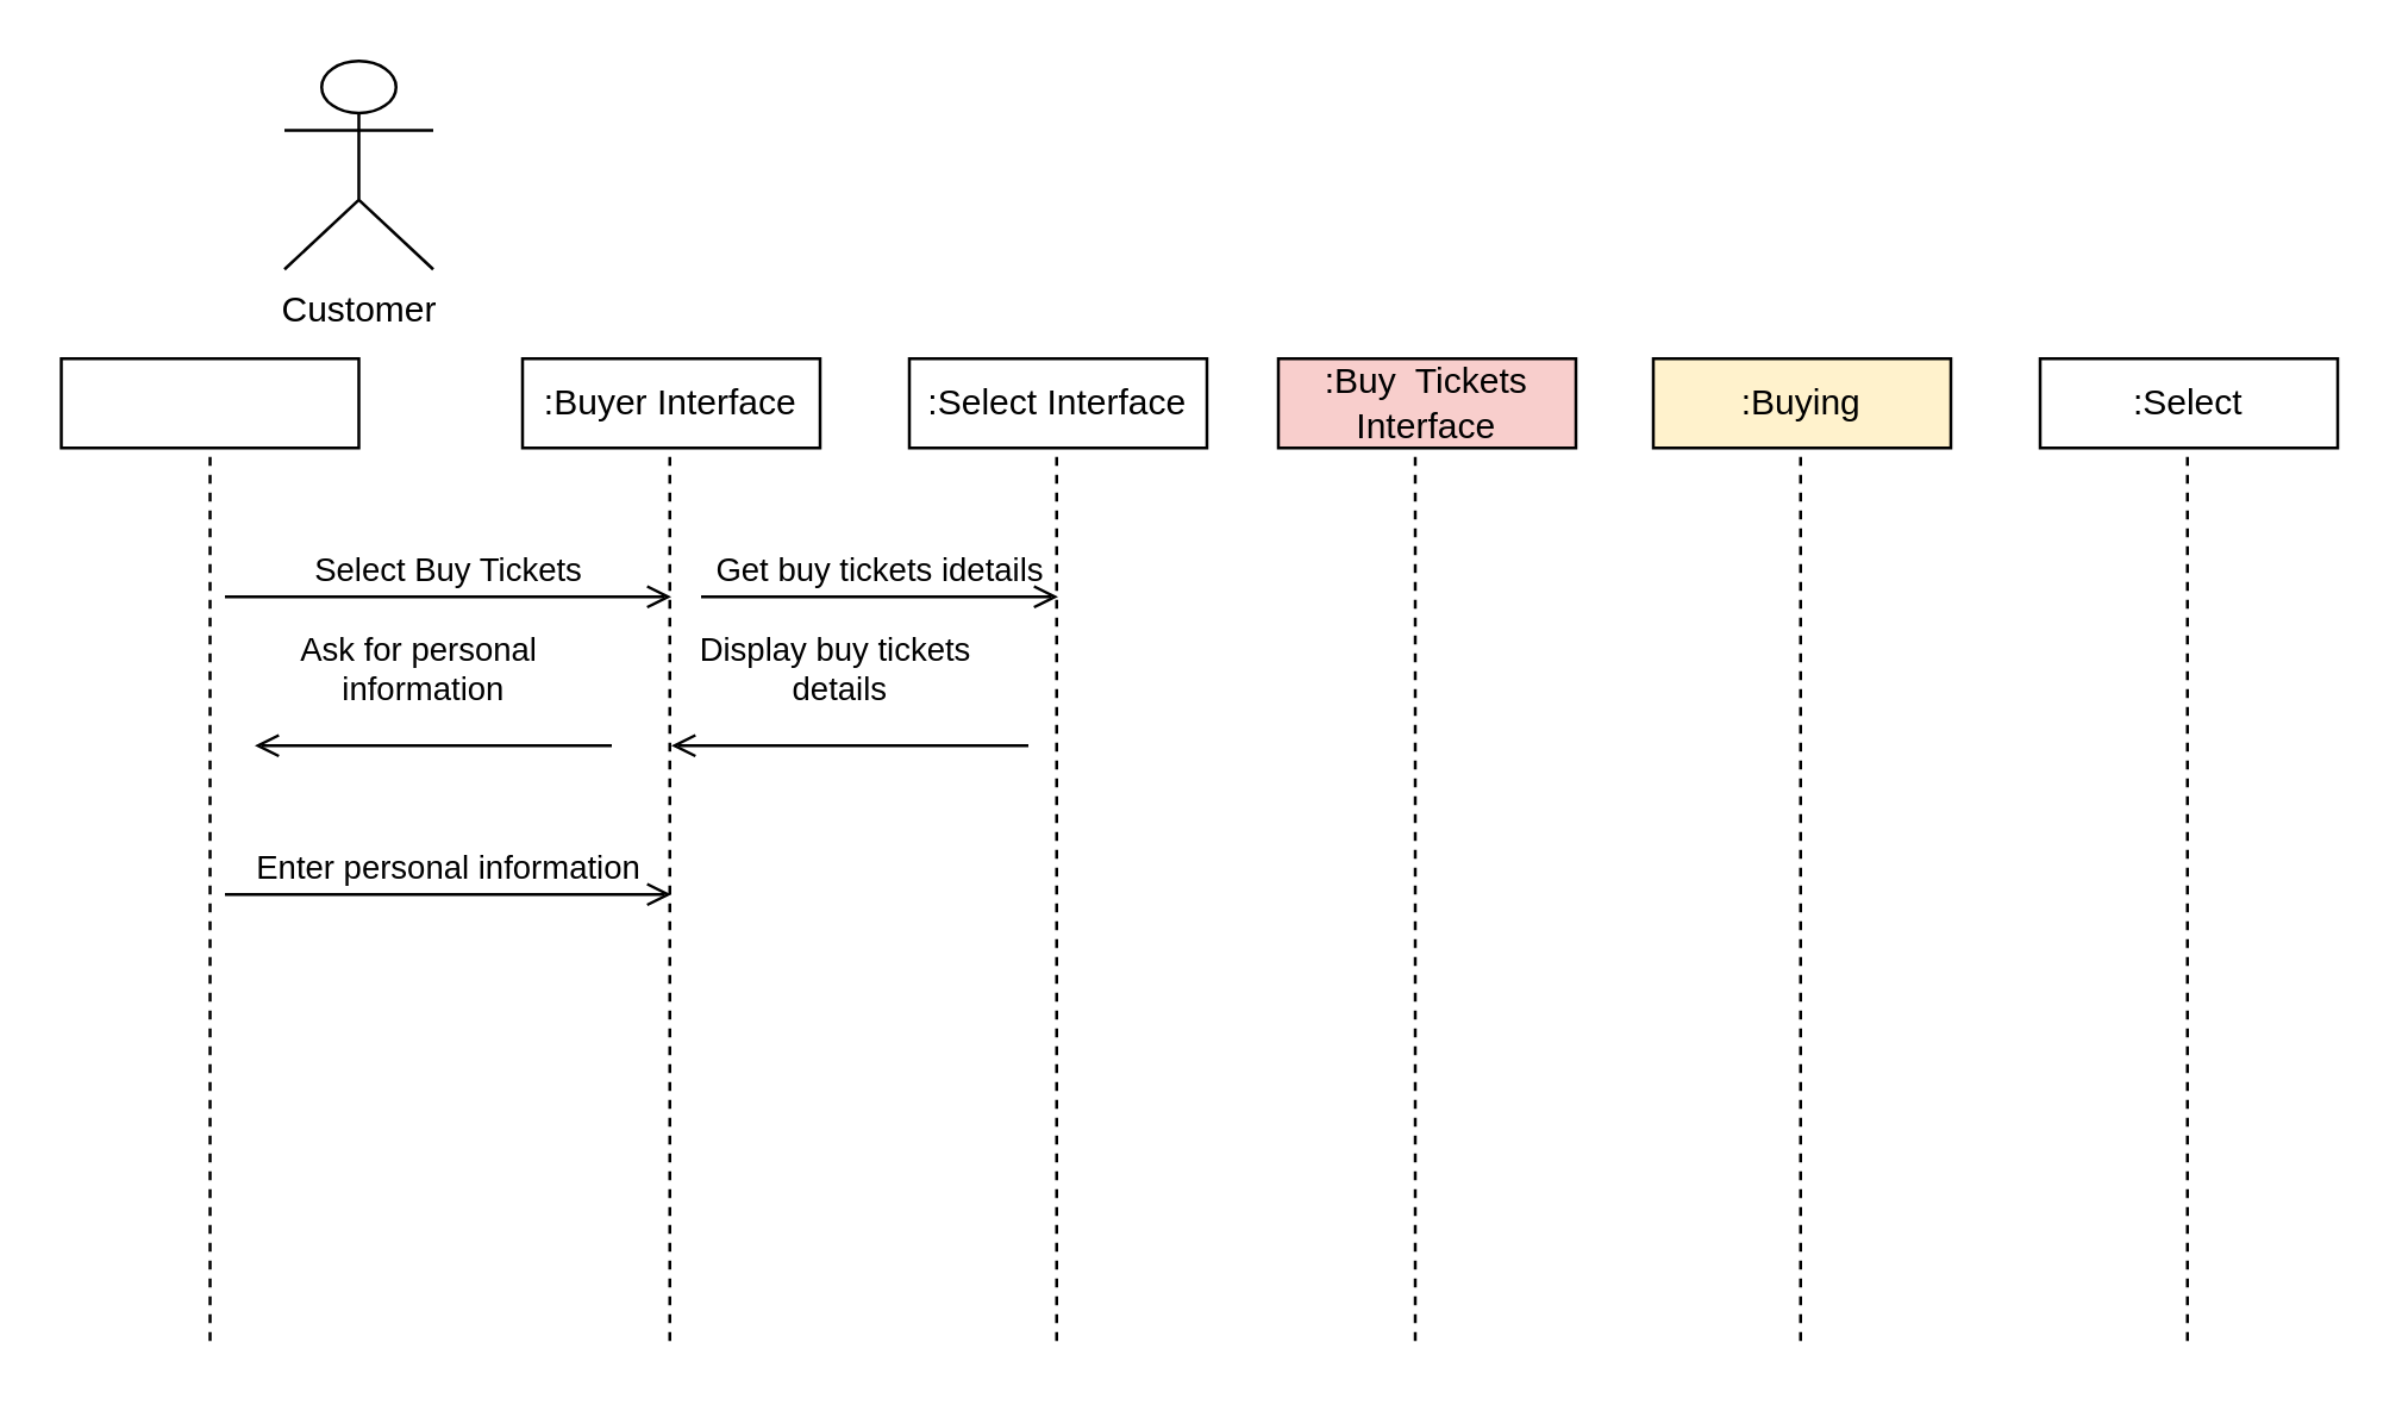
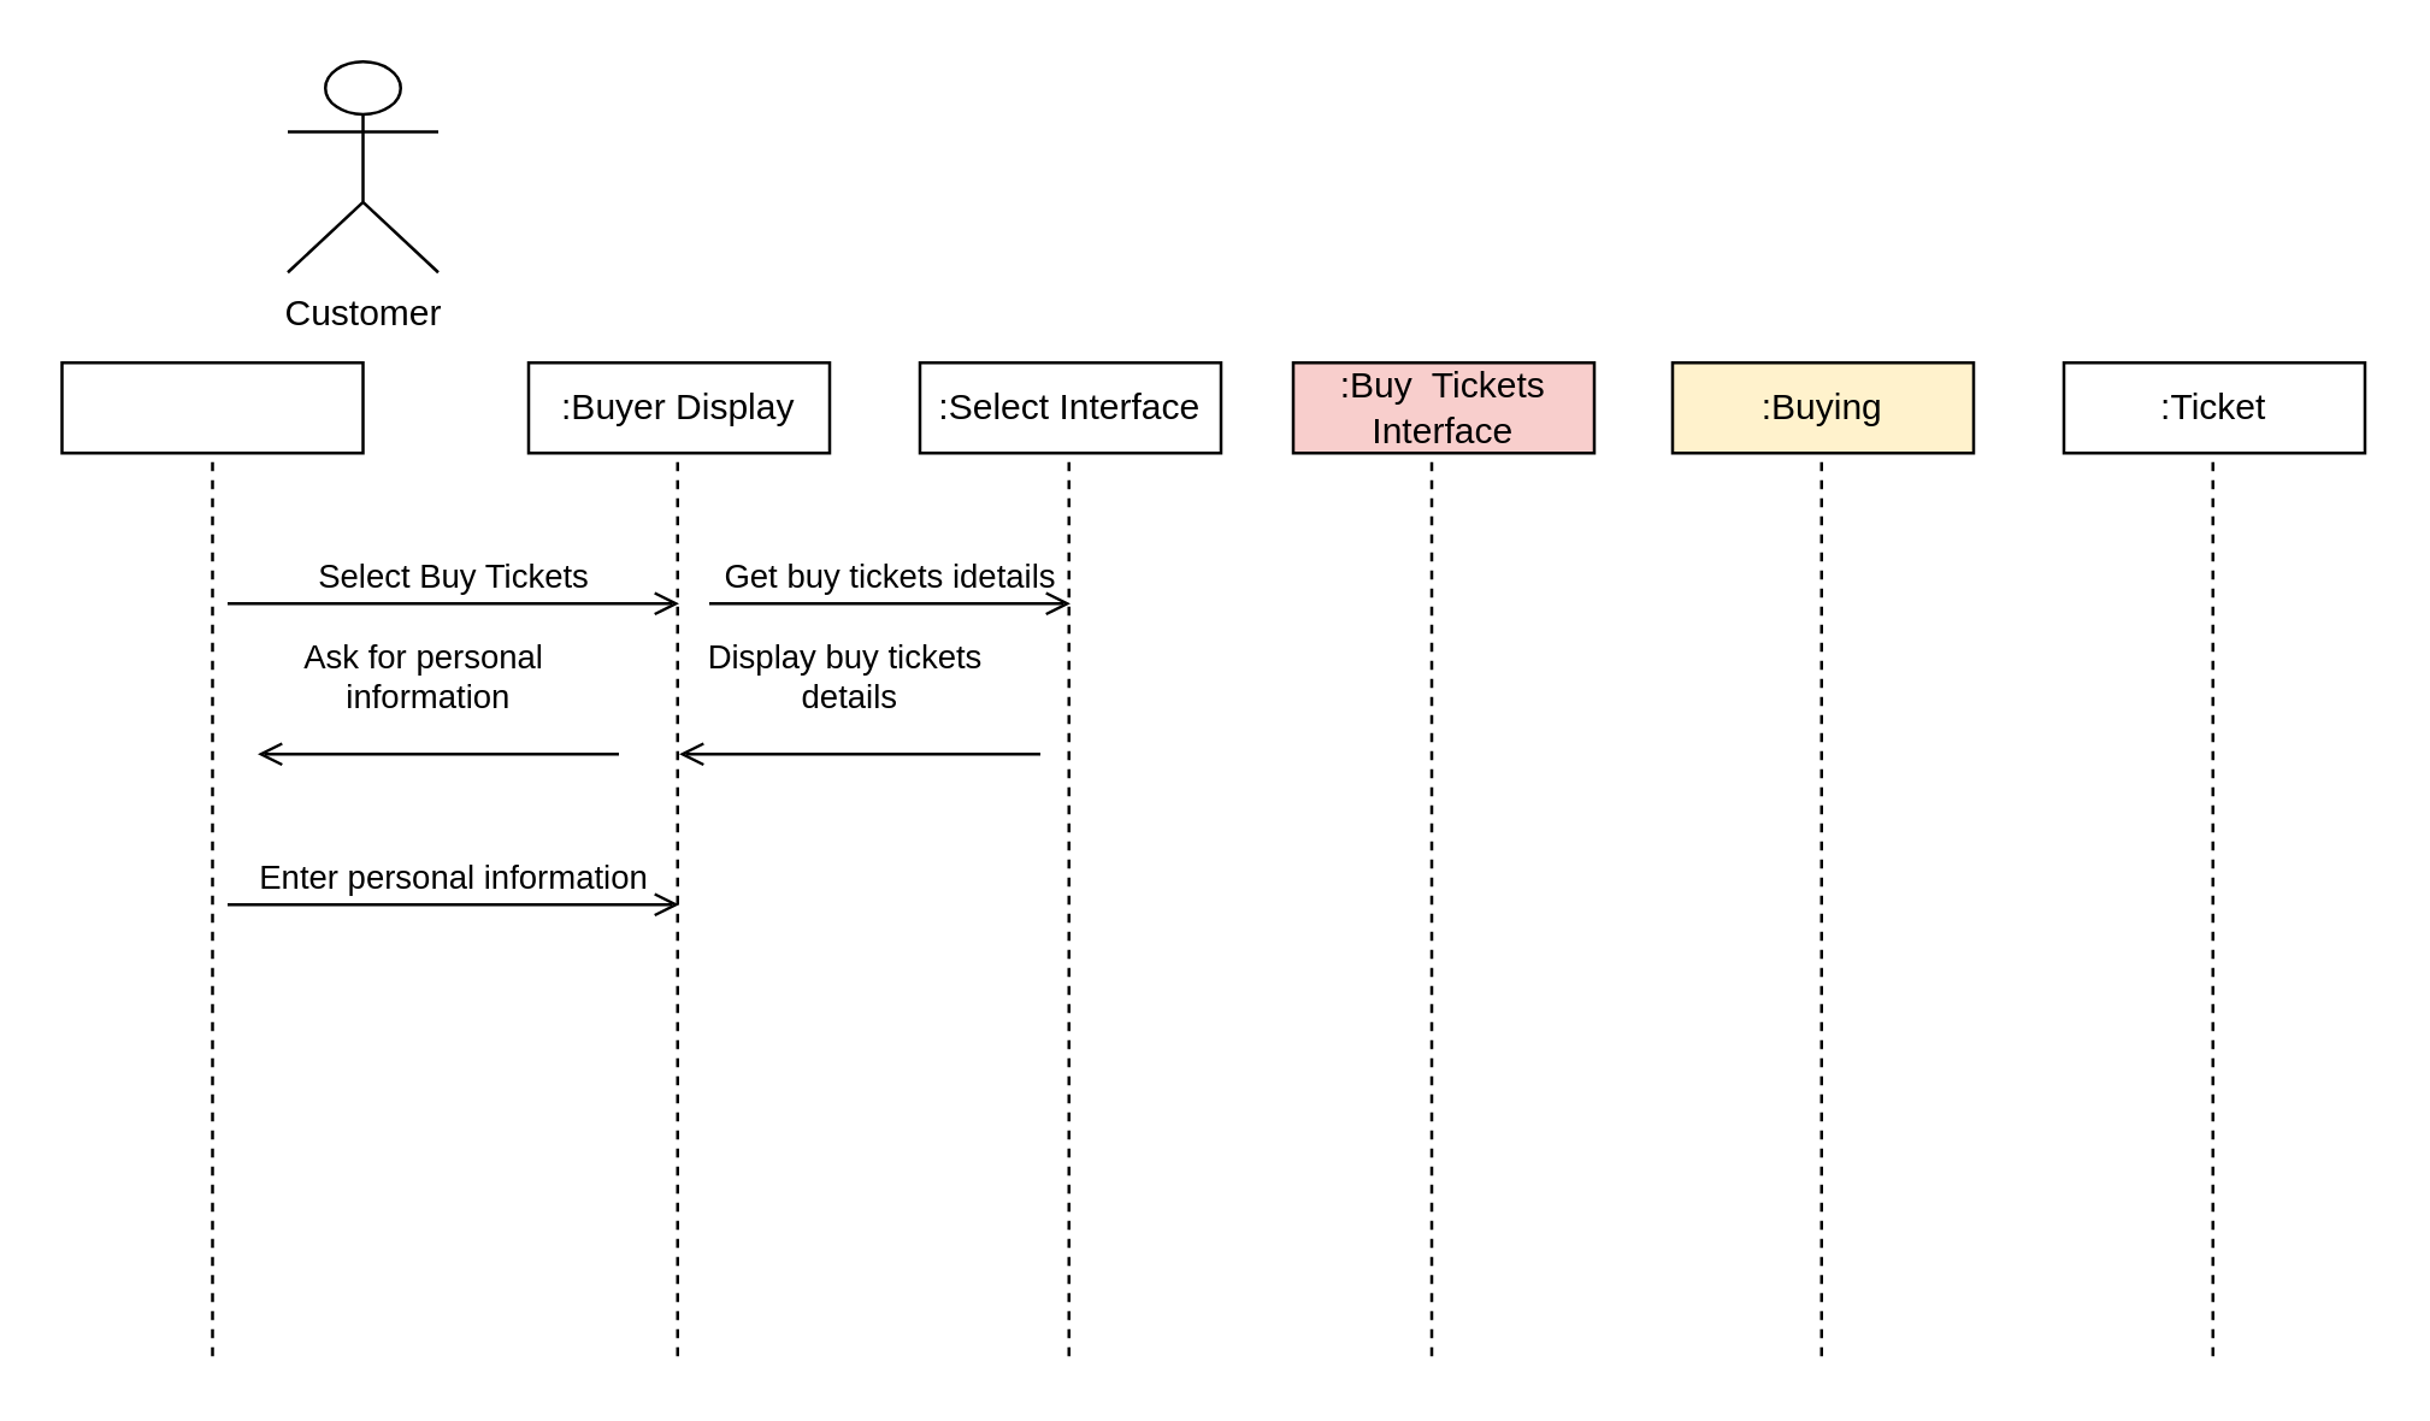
  <mxCell id="0" />
  <mxCell id="1" parent="0" />
  <mxCell id="2" value="Customer&lt;br&gt;" style="shape=umlActor;verticalLabelPosition=bottom;verticalAlign=top;html=1;outlineConnect=0;" vertex="1" parent="1"><mxGeometry x="95" y="20" width="50" height="70" as="geometry" /></mxCell>
  <mxCell id="3" value="" style="rounded=0;whiteSpace=wrap;html=1;" vertex="1" parent="1"><mxGeometry x="20" y="120" width="100" height="30" as="geometry" /></mxCell>
- <mxCell id="4" value=":Buyer Interface" style="rounded=0;whiteSpace=wrap;html=1;" vertex="1" parent="1"><mxGeometry x="175" y="120" width="100" height="30" as="geometry" /></mxCell>
+ <mxCell id="4" value=":Buyer Display" style="rounded=0;whiteSpace=wrap;html=1;" vertex="1" parent="1"><mxGeometry x="175" y="120" width="100" height="30" as="geometry" /></mxCell>
  <mxCell id="5" value=":Select Interface" style="rounded=0;whiteSpace=wrap;html=1;" vertex="1" parent="1"><mxGeometry x="305" y="120" width="100" height="30" as="geometry" /></mxCell>
  <mxCell id="6" value=":Buy&amp;nbsp; Tickets Interface" style="rounded=0;whiteSpace=wrap;html=1;fillColor=#f8cecc;" vertex="1" parent="1"><mxGeometry x="429" y="120" width="100" height="30" as="geometry" /></mxCell>
  <mxCell id="7" value=":Buying" style="rounded=0;whiteSpace=wrap;html=1;fillColor=#fff2cc;" vertex="1" parent="1"><mxGeometry x="555" y="120" width="100" height="30" as="geometry" /></mxCell>
- <mxCell id="8" value=":Select" style="rounded=0;whiteSpace=wrap;html=1;" vertex="1" parent="1"><mxGeometry x="685" y="120" width="100" height="30" as="geometry" /></mxCell>
+ <mxCell id="8" value=":Ticket" style="rounded=0;whiteSpace=wrap;html=1;" vertex="1" parent="1"><mxGeometry x="685" y="120" width="100" height="30" as="geometry" /></mxCell>
  <mxCell id="9" value="" style="endArrow=none;dashed=1;html=1;rounded=0;entryX=0.5;entryY=1;entryDx=0;entryDy=0;" edge="1" parent="1" target="3"><mxGeometry width="50" height="50" relative="1" as="geometry"><mxPoint x="70" y="450" as="sourcePoint" /><mxPoint x="455" y="290" as="targetPoint" /></mxGeometry></mxCell>
  <mxCell id="10" value="" style="endArrow=none;dashed=1;html=1;rounded=0;entryX=0.5;entryY=1;entryDx=0;entryDy=0;" edge="1" parent="1"><mxGeometry width="50" height="50" relative="1" as="geometry"><mxPoint x="224.5" y="450" as="sourcePoint" /><mxPoint x="224.5" y="150" as="targetPoint" /></mxGeometry></mxCell>
  <mxCell id="11" value="" style="endArrow=none;dashed=1;html=1;rounded=0;entryX=0.5;entryY=1;entryDx=0;entryDy=0;" edge="1" parent="1"><mxGeometry width="50" height="50" relative="1" as="geometry"><mxPoint x="354.5" y="450" as="sourcePoint" /><mxPoint x="354.5" y="150" as="targetPoint" /></mxGeometry></mxCell>
  <mxCell id="12" value="" style="endArrow=none;dashed=1;html=1;rounded=0;entryX=0.5;entryY=1;entryDx=0;entryDy=0;" edge="1" parent="1"><mxGeometry width="50" height="50" relative="1" as="geometry"><mxPoint x="475" y="450" as="sourcePoint" /><mxPoint x="475" y="150" as="targetPoint" /></mxGeometry></mxCell>
  <mxCell id="13" value="" style="endArrow=none;dashed=1;html=1;rounded=0;entryX=0.5;entryY=1;entryDx=0;entryDy=0;" edge="1" parent="1"><mxGeometry width="50" height="50" relative="1" as="geometry"><mxPoint x="604.5" y="450" as="sourcePoint" /><mxPoint x="604.5" y="150" as="targetPoint" /></mxGeometry></mxCell>
  <mxCell id="14" value="" style="endArrow=none;dashed=1;html=1;rounded=0;entryX=0.5;entryY=1;entryDx=0;entryDy=0;" edge="1" parent="1"><mxGeometry width="50" height="50" relative="1" as="geometry"><mxPoint x="734.5" y="450" as="sourcePoint" /><mxPoint x="734.5" y="150" as="targetPoint" /></mxGeometry></mxCell>
  <mxCell id="15" value="Select Buy Tickets" style="html=1;verticalAlign=bottom;labelBackgroundColor=none;endArrow=open;endFill=0;rounded=0;" edge="1" parent="1"><mxGeometry width="160" relative="1" as="geometry"><mxPoint x="75" y="200" as="sourcePoint" /><mxPoint x="225" y="200" as="targetPoint" /></mxGeometry></mxCell>
  <mxCell id="16" value="Get buy tickets idetails" style="html=1;verticalAlign=bottom;labelBackgroundColor=none;endArrow=open;endFill=0;rounded=0;" edge="1" parent="1"><mxGeometry width="160" relative="1" as="geometry"><mxPoint x="235" y="200" as="sourcePoint" /><mxPoint x="355" y="200" as="targetPoint" /></mxGeometry></mxCell>
  <mxCell id="17" value="Display buy tickets&lt;br&gt;&amp;nbsp;details" style="html=1;verticalAlign=bottom;labelBackgroundColor=none;endArrow=open;endFill=0;rounded=0;" edge="1" parent="1"><mxGeometry x="0.091" y="-10" width="160" relative="1" as="geometry"><mxPoint x="345" y="250" as="sourcePoint" /><mxPoint x="225" y="250" as="targetPoint" /><mxPoint as="offset" /></mxGeometry></mxCell>
  <mxCell id="18" value="Ask for personal&lt;br&gt;&amp;nbsp;information" style="html=1;verticalAlign=bottom;labelBackgroundColor=none;endArrow=open;endFill=0;rounded=0;" edge="1" parent="1"><mxGeometry x="0.091" y="-10" width="160" relative="1" as="geometry"><mxPoint x="205" y="250" as="sourcePoint" /><mxPoint x="85" y="250" as="targetPoint" /><mxPoint as="offset" /></mxGeometry></mxCell>
  <mxCell id="19" value="Enter personal information" style="html=1;verticalAlign=bottom;labelBackgroundColor=none;endArrow=open;endFill=0;rounded=0;" edge="1" parent="1"><mxGeometry width="160" relative="1" as="geometry"><mxPoint x="75" y="300" as="sourcePoint" /><mxPoint x="225" y="300" as="targetPoint" /></mxGeometry></mxCell>
